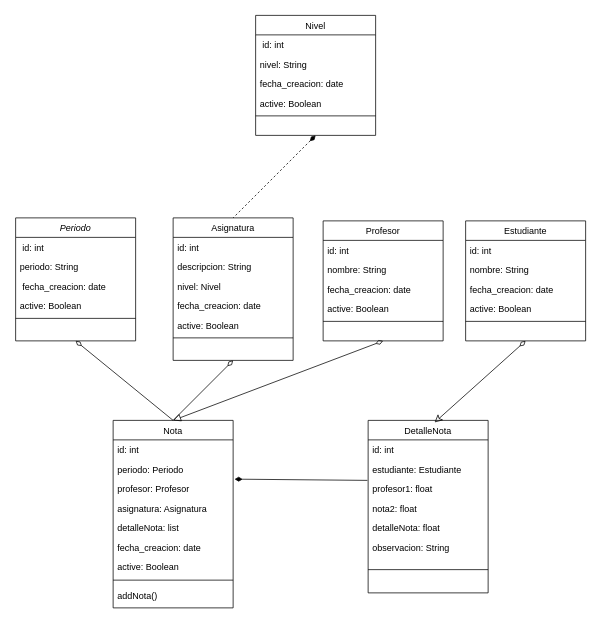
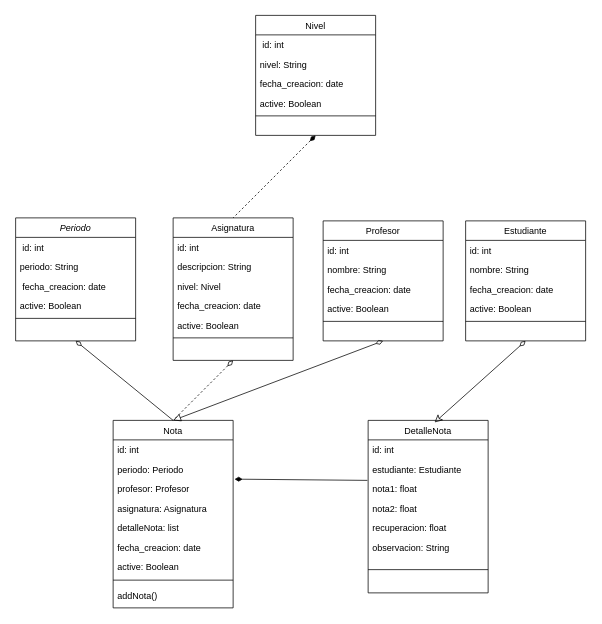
  <mxCell id="0" />
  <mxCell id="1" parent="0" />
  <mxCell id="2" value="Periodo" style="swimlane;fontStyle=2;align=center;verticalAlign=top;childLayout=stackLayout;horizontal=1;startSize=26;horizontalStack=0;resizeParent=1;resizeLast=0;collapsible=1;marginBottom=0;rounded=0;shadow=0;strokeWidth=1;" parent="1" vertex="1"><mxGeometry x="20" y="290" width="160" height="164" as="geometry"><mxRectangle x="230" y="140" width="160" height="26" as="alternateBounds" /></mxGeometry></mxCell>
  <mxCell id="3" value=" id: int" style="text;align=left;verticalAlign=top;spacingLeft=4;spacingRight=4;overflow=hidden;rotatable=0;points=[[0,0.5],[1,0.5]];portConstraint=eastwest;" parent="2" vertex="1"><mxGeometry y="26" width="160" height="26" as="geometry" /></mxCell>
  <mxCell id="4" value="periodo: String" style="text;align=left;verticalAlign=top;spacingLeft=4;spacingRight=4;overflow=hidden;rotatable=0;points=[[0,0.5],[1,0.5]];portConstraint=eastwest;rounded=0;shadow=0;html=0;" parent="2" vertex="1"><mxGeometry y="52" width="160" height="26" as="geometry" /></mxCell>
  <mxCell id="5" value=" fecha_creacion: date" style="text;align=left;verticalAlign=top;spacingLeft=4;spacingRight=4;overflow=hidden;rotatable=0;points=[[0,0.5],[1,0.5]];portConstraint=eastwest;rounded=0;shadow=0;html=0;" parent="2" vertex="1"><mxGeometry y="78" width="160" height="26" as="geometry" /></mxCell>
  <mxCell id="6" value="active: Boolean" style="text;align=left;verticalAlign=top;spacingLeft=4;spacingRight=4;overflow=hidden;rotatable=0;points=[[0,0.5],[1,0.5]];portConstraint=eastwest;rounded=0;shadow=0;html=0;" parent="2" vertex="1"><mxGeometry y="104" width="160" height="26" as="geometry" /></mxCell>
  <mxCell id="7" value="" style="line;html=1;strokeWidth=1;align=left;verticalAlign=middle;spacingTop=-1;spacingLeft=3;spacingRight=3;rotatable=0;labelPosition=right;points=[];portConstraint=eastwest;" parent="2" vertex="1"><mxGeometry y="130" width="160" height="8" as="geometry" /></mxCell>
  <mxCell id="8" value="Nivel" style="swimlane;fontStyle=0;align=center;verticalAlign=top;childLayout=stackLayout;horizontal=1;startSize=26;horizontalStack=0;resizeParent=1;resizeLast=0;collapsible=1;marginBottom=0;rounded=0;shadow=0;strokeWidth=1;" parent="1" vertex="1"><mxGeometry x="340" y="20" width="160" height="160" as="geometry"><mxRectangle x="130" y="380" width="160" height="26" as="alternateBounds" /></mxGeometry></mxCell>
  <mxCell id="9" value=" id: int" style="text;align=left;verticalAlign=top;spacingLeft=4;spacingRight=4;overflow=hidden;rotatable=0;points=[[0,0.5],[1,0.5]];portConstraint=eastwest;" parent="8" vertex="1"><mxGeometry y="26" width="160" height="26" as="geometry" /></mxCell>
  <mxCell id="10" value="nivel: String" style="text;align=left;verticalAlign=top;spacingLeft=4;spacingRight=4;overflow=hidden;rotatable=0;points=[[0,0.5],[1,0.5]];portConstraint=eastwest;rounded=0;shadow=0;html=0;" parent="8" vertex="1"><mxGeometry y="52" width="160" height="26" as="geometry" /></mxCell>
  <mxCell id="11" value="fecha_creacion: date" style="text;align=left;verticalAlign=top;spacingLeft=4;spacingRight=4;overflow=hidden;rotatable=0;points=[[0,0.5],[1,0.5]];portConstraint=eastwest;rounded=0;shadow=0;html=0;" parent="8" vertex="1"><mxGeometry y="78" width="160" height="26" as="geometry" /></mxCell>
  <mxCell id="12" value="active: Boolean" style="text;align=left;verticalAlign=top;spacingLeft=4;spacingRight=4;overflow=hidden;rotatable=0;points=[[0,0.5],[1,0.5]];portConstraint=eastwest;rounded=0;shadow=0;html=0;" parent="8" vertex="1"><mxGeometry y="104" width="160" height="26" as="geometry" /></mxCell>
  <mxCell id="13" value="" style="line;html=1;strokeWidth=1;align=left;verticalAlign=middle;spacingTop=-1;spacingLeft=3;spacingRight=3;rotatable=0;labelPosition=right;points=[];portConstraint=eastwest;" parent="8" vertex="1"><mxGeometry y="130" width="160" height="8" as="geometry" /></mxCell>
  <mxCell id="14" value="Asignatura" style="swimlane;fontStyle=0;align=center;verticalAlign=top;childLayout=stackLayout;horizontal=1;startSize=26;horizontalStack=0;resizeParent=1;resizeLast=0;collapsible=1;marginBottom=0;rounded=0;shadow=0;strokeWidth=1;" parent="1" vertex="1"><mxGeometry x="230" y="290" width="160" height="190" as="geometry"><mxRectangle x="130" y="380" width="160" height="26" as="alternateBounds" /></mxGeometry></mxCell>
  <mxCell id="15" value="id: int" style="text;align=left;verticalAlign=top;spacingLeft=4;spacingRight=4;overflow=hidden;rotatable=0;points=[[0,0.5],[1,0.5]];portConstraint=eastwest;" parent="14" vertex="1"><mxGeometry y="26" width="160" height="26" as="geometry" /></mxCell>
  <mxCell id="16" value="descripcion: String" style="text;align=left;verticalAlign=top;spacingLeft=4;spacingRight=4;overflow=hidden;rotatable=0;points=[[0,0.5],[1,0.5]];portConstraint=eastwest;rounded=0;shadow=0;html=0;" parent="14" vertex="1"><mxGeometry y="52" width="160" height="26" as="geometry" /></mxCell>
  <mxCell id="17" value="nivel: Nivel" style="text;align=left;verticalAlign=top;spacingLeft=4;spacingRight=4;overflow=hidden;rotatable=0;points=[[0,0.5],[1,0.5]];portConstraint=eastwest;rounded=0;shadow=0;html=0;" parent="14" vertex="1"><mxGeometry y="78" width="160" height="26" as="geometry" /></mxCell>
  <mxCell id="18" value="fecha_creacion: date" style="text;align=left;verticalAlign=top;spacingLeft=4;spacingRight=4;overflow=hidden;rotatable=0;points=[[0,0.5],[1,0.5]];portConstraint=eastwest;rounded=0;shadow=0;html=0;" parent="14" vertex="1"><mxGeometry y="104" width="160" height="26" as="geometry" /></mxCell>
  <mxCell id="19" value="active: Boolean" style="text;align=left;verticalAlign=top;spacingLeft=4;spacingRight=4;overflow=hidden;rotatable=0;points=[[0,0.5],[1,0.5]];portConstraint=eastwest;rounded=0;shadow=0;html=0;" parent="14" vertex="1"><mxGeometry y="130" width="160" height="26" as="geometry" /></mxCell>
  <mxCell id="20" value="" style="line;html=1;strokeWidth=1;align=left;verticalAlign=middle;spacingTop=-1;spacingLeft=3;spacingRight=3;rotatable=0;labelPosition=right;points=[];portConstraint=eastwest;" parent="14" vertex="1"><mxGeometry y="156" width="160" height="8" as="geometry" /></mxCell>
  <mxCell id="21" value="Profesor" style="swimlane;fontStyle=0;align=center;verticalAlign=top;childLayout=stackLayout;horizontal=1;startSize=26;horizontalStack=0;resizeParent=1;resizeLast=0;collapsible=1;marginBottom=0;rounded=0;shadow=0;strokeWidth=1;" parent="1" vertex="1"><mxGeometry x="430" y="294" width="160" height="160" as="geometry"><mxRectangle x="130" y="380" width="160" height="26" as="alternateBounds" /></mxGeometry></mxCell>
  <mxCell id="22" value="id: int" style="text;align=left;verticalAlign=top;spacingLeft=4;spacingRight=4;overflow=hidden;rotatable=0;points=[[0,0.5],[1,0.5]];portConstraint=eastwest;" parent="21" vertex="1"><mxGeometry y="26" width="160" height="26" as="geometry" /></mxCell>
  <mxCell id="23" value="nombre: String" style="text;align=left;verticalAlign=top;spacingLeft=4;spacingRight=4;overflow=hidden;rotatable=0;points=[[0,0.5],[1,0.5]];portConstraint=eastwest;rounded=0;shadow=0;html=0;" parent="21" vertex="1"><mxGeometry y="52" width="160" height="26" as="geometry" /></mxCell>
  <mxCell id="24" value="fecha_creacion: date" style="text;align=left;verticalAlign=top;spacingLeft=4;spacingRight=4;overflow=hidden;rotatable=0;points=[[0,0.5],[1,0.5]];portConstraint=eastwest;rounded=0;shadow=0;html=0;" parent="21" vertex="1"><mxGeometry y="78" width="160" height="26" as="geometry" /></mxCell>
  <mxCell id="25" value="active: Boolean" style="text;align=left;verticalAlign=top;spacingLeft=4;spacingRight=4;overflow=hidden;rotatable=0;points=[[0,0.5],[1,0.5]];portConstraint=eastwest;rounded=0;shadow=0;html=0;" parent="21" vertex="1"><mxGeometry y="104" width="160" height="26" as="geometry" /></mxCell>
  <mxCell id="26" value="" style="line;html=1;strokeWidth=1;align=left;verticalAlign=middle;spacingTop=-1;spacingLeft=3;spacingRight=3;rotatable=0;labelPosition=right;points=[];portConstraint=eastwest;" parent="21" vertex="1"><mxGeometry y="130" width="160" height="8" as="geometry" /></mxCell>
  <mxCell id="27" value="Nota" style="swimlane;fontStyle=0;align=center;verticalAlign=top;childLayout=stackLayout;horizontal=1;startSize=26;horizontalStack=0;resizeParent=1;resizeLast=0;collapsible=1;marginBottom=0;rounded=0;shadow=0;strokeWidth=1;" parent="1" vertex="1"><mxGeometry x="150" y="560" width="160" height="250" as="geometry"><mxRectangle x="130" y="380" width="160" height="26" as="alternateBounds" /></mxGeometry></mxCell>
  <mxCell id="28" value="id: int" style="text;align=left;verticalAlign=top;spacingLeft=4;spacingRight=4;overflow=hidden;rotatable=0;points=[[0,0.5],[1,0.5]];portConstraint=eastwest;" parent="27" vertex="1"><mxGeometry y="26" width="160" height="26" as="geometry" /></mxCell>
  <mxCell id="29" value="periodo: Periodo" style="text;align=left;verticalAlign=top;spacingLeft=4;spacingRight=4;overflow=hidden;rotatable=0;points=[[0,0.5],[1,0.5]];portConstraint=eastwest;" parent="27" vertex="1"><mxGeometry y="52" width="160" height="26" as="geometry" /></mxCell>
  <mxCell id="30" value="profesor: Profesor" style="text;align=left;verticalAlign=top;spacingLeft=4;spacingRight=4;overflow=hidden;rotatable=0;points=[[0,0.5],[1,0.5]];portConstraint=eastwest;rounded=0;shadow=0;html=0;" parent="27" vertex="1"><mxGeometry y="78" width="160" height="26" as="geometry" /></mxCell>
  <mxCell id="31" value="asignatura: Asignatura" style="text;align=left;verticalAlign=top;spacingLeft=4;spacingRight=4;overflow=hidden;rotatable=0;points=[[0,0.5],[1,0.5]];portConstraint=eastwest;rounded=0;shadow=0;html=0;" parent="27" vertex="1"><mxGeometry y="104" width="160" height="26" as="geometry" /></mxCell>
  <mxCell id="32" value="detalleNota: list" style="text;align=left;verticalAlign=top;spacingLeft=4;spacingRight=4;overflow=hidden;rotatable=0;points=[[0,0.5],[1,0.5]];portConstraint=eastwest;rounded=0;shadow=0;html=0;" parent="27" vertex="1"><mxGeometry y="130" width="160" height="26" as="geometry" /></mxCell>
  <mxCell id="33" value="fecha_creacion: date" style="text;align=left;verticalAlign=top;spacingLeft=4;spacingRight=4;overflow=hidden;rotatable=0;points=[[0,0.5],[1,0.5]];portConstraint=eastwest;rounded=0;shadow=0;html=0;" parent="27" vertex="1"><mxGeometry y="156" width="160" height="26" as="geometry" /></mxCell>
  <mxCell id="34" value="active: Boolean" style="text;align=left;verticalAlign=top;spacingLeft=4;spacingRight=4;overflow=hidden;rotatable=0;points=[[0,0.5],[1,0.5]];portConstraint=eastwest;rounded=0;shadow=0;html=0;" parent="27" vertex="1"><mxGeometry y="182" width="160" height="24" as="geometry" /></mxCell>
  <mxCell id="35" value="" style="line;html=1;strokeWidth=1;align=left;verticalAlign=middle;spacingTop=-1;spacingLeft=3;spacingRight=3;rotatable=0;labelPosition=right;points=[];portConstraint=eastwest;" parent="27" vertex="1"><mxGeometry y="206" width="160" height="14" as="geometry" /></mxCell>
  <mxCell id="36" value="addNota()" style="text;align=left;verticalAlign=top;spacingLeft=4;spacingRight=4;overflow=hidden;rotatable=0;points=[[0,0.5],[1,0.5]];portConstraint=eastwest;rounded=0;shadow=0;html=0;" parent="27" vertex="1"><mxGeometry y="220" width="160" height="24" as="geometry" /></mxCell>
  <mxCell id="37" value="Estudiante" style="swimlane;fontStyle=0;align=center;verticalAlign=top;childLayout=stackLayout;horizontal=1;startSize=26;horizontalStack=0;resizeParent=1;resizeLast=0;collapsible=1;marginBottom=0;rounded=0;shadow=0;strokeWidth=1;" parent="1" vertex="1"><mxGeometry x="620" y="294" width="160" height="160" as="geometry"><mxRectangle x="130" y="380" width="160" height="26" as="alternateBounds" /></mxGeometry></mxCell>
  <mxCell id="38" value="id: int" style="text;align=left;verticalAlign=top;spacingLeft=4;spacingRight=4;overflow=hidden;rotatable=0;points=[[0,0.5],[1,0.5]];portConstraint=eastwest;" parent="37" vertex="1"><mxGeometry y="26" width="160" height="26" as="geometry" /></mxCell>
  <mxCell id="39" value="nombre: String" style="text;align=left;verticalAlign=top;spacingLeft=4;spacingRight=4;overflow=hidden;rotatable=0;points=[[0,0.5],[1,0.5]];portConstraint=eastwest;rounded=0;shadow=0;html=0;" parent="37" vertex="1"><mxGeometry y="52" width="160" height="26" as="geometry" /></mxCell>
  <mxCell id="40" value="fecha_creacion: date" style="text;align=left;verticalAlign=top;spacingLeft=4;spacingRight=4;overflow=hidden;rotatable=0;points=[[0,0.5],[1,0.5]];portConstraint=eastwest;rounded=0;shadow=0;html=0;" parent="37" vertex="1"><mxGeometry y="78" width="160" height="26" as="geometry" /></mxCell>
  <mxCell id="41" value="active: Boolean" style="text;align=left;verticalAlign=top;spacingLeft=4;spacingRight=4;overflow=hidden;rotatable=0;points=[[0,0.5],[1,0.5]];portConstraint=eastwest;rounded=0;shadow=0;html=0;" parent="37" vertex="1"><mxGeometry y="104" width="160" height="26" as="geometry" /></mxCell>
  <mxCell id="42" value="" style="line;html=1;strokeWidth=1;align=left;verticalAlign=middle;spacingTop=-1;spacingLeft=3;spacingRight=3;rotatable=0;labelPosition=right;points=[];portConstraint=eastwest;" parent="37" vertex="1"><mxGeometry y="130" width="160" height="8" as="geometry" /></mxCell>
  <mxCell id="43" value="DetalleNota" style="swimlane;fontStyle=0;align=center;verticalAlign=top;childLayout=stackLayout;horizontal=1;startSize=26;horizontalStack=0;resizeParent=1;resizeLast=0;collapsible=1;marginBottom=0;rounded=0;shadow=0;strokeWidth=1;" parent="1" vertex="1"><mxGeometry x="490" y="560" width="160" height="230" as="geometry"><mxRectangle x="130" y="380" width="160" height="26" as="alternateBounds" /></mxGeometry></mxCell>
  <mxCell id="44" value="id: int" style="text;align=left;verticalAlign=top;spacingLeft=4;spacingRight=4;overflow=hidden;rotatable=0;points=[[0,0.5],[1,0.5]];portConstraint=eastwest;" parent="43" vertex="1"><mxGeometry y="26" width="160" height="26" as="geometry" /></mxCell>
  <mxCell id="45" value="estudiante: Estudiante" style="text;align=left;verticalAlign=top;spacingLeft=4;spacingRight=4;overflow=hidden;rotatable=0;points=[[0,0.5],[1,0.5]];portConstraint=eastwest;" parent="43" vertex="1"><mxGeometry y="52" width="160" height="26" as="geometry" /></mxCell>
- <mxCell id="46" value="profesor1: float" style="text;align=left;verticalAlign=top;spacingLeft=4;spacingRight=4;overflow=hidden;rotatable=0;points=[[0,0.5],[1,0.5]];portConstraint=eastwest;rounded=0;shadow=0;html=0;" parent="43" vertex="1"><mxGeometry y="78" width="160" height="26" as="geometry" /></mxCell>
+ <mxCell id="46" value="nota1: float" style="text;align=left;verticalAlign=top;spacingLeft=4;spacingRight=4;overflow=hidden;rotatable=0;points=[[0,0.5],[1,0.5]];portConstraint=eastwest;rounded=0;shadow=0;html=0;" parent="43" vertex="1"><mxGeometry y="78" width="160" height="26" as="geometry" /></mxCell>
  <mxCell id="47" value="nota2: float" style="text;align=left;verticalAlign=top;spacingLeft=4;spacingRight=4;overflow=hidden;rotatable=0;points=[[0,0.5],[1,0.5]];portConstraint=eastwest;rounded=0;shadow=0;html=0;" parent="43" vertex="1"><mxGeometry y="104" width="160" height="26" as="geometry" /></mxCell>
- <mxCell id="48" value="detalleNota: float" style="text;align=left;verticalAlign=top;spacingLeft=4;spacingRight=4;overflow=hidden;rotatable=0;points=[[0,0.5],[1,0.5]];portConstraint=eastwest;rounded=0;shadow=0;html=0;" parent="43" vertex="1"><mxGeometry y="130" width="160" height="26" as="geometry" /></mxCell>
+ <mxCell id="48" value="recuperacion: float" style="text;align=left;verticalAlign=top;spacingLeft=4;spacingRight=4;overflow=hidden;rotatable=0;points=[[0,0.5],[1,0.5]];portConstraint=eastwest;rounded=0;shadow=0;html=0;" parent="43" vertex="1"><mxGeometry y="130" width="160" height="26" as="geometry" /></mxCell>
  <mxCell id="49" value="observacion: String" style="text;align=left;verticalAlign=top;spacingLeft=4;spacingRight=4;overflow=hidden;rotatable=0;points=[[0,0.5],[1,0.5]];portConstraint=eastwest;rounded=0;shadow=0;html=0;" parent="43" vertex="1"><mxGeometry y="156" width="160" height="24" as="geometry" /></mxCell>
  <mxCell id="50" value="" style="line;html=1;strokeWidth=1;align=left;verticalAlign=middle;spacingTop=-1;spacingLeft=3;spacingRight=3;rotatable=0;labelPosition=right;points=[];portConstraint=eastwest;" parent="43" vertex="1"><mxGeometry y="180" width="160" height="38" as="geometry" /></mxCell>
  <mxCell id="51" value="" style="endArrow=none;startArrow=diamondThin;endFill=0;startFill=1;html=1;verticalAlign=bottom;labelBackgroundColor=none;strokeWidth=1;startSize=8;endSize=8;rounded=0;entryX=-0.006;entryY=0.077;entryDx=0;entryDy=0;entryPerimeter=0;exitX=1.012;exitY=0.014;exitDx=0;exitDy=0;exitPerimeter=0;" parent="1" source="30" target="46" edge="1"><mxGeometry width="160" relative="1" as="geometry"><mxPoint x="240" y="630" as="sourcePoint" /><mxPoint x="400" y="630" as="targetPoint" /></mxGeometry></mxCell>
  <mxCell id="52" value="" style="endArrow=none;startArrow=diamondThin;endFill=0;startFill=1;html=1;verticalAlign=bottom;labelBackgroundColor=none;strokeWidth=1;startSize=8;endSize=8;rounded=0;entryX=0.5;entryY=0;entryDx=0;entryDy=0;exitX=0.5;exitY=1;exitDx=0;exitDy=0;dashed=1;" parent="1" source="8" target="14" edge="1"><mxGeometry width="160" relative="1" as="geometry"><mxPoint x="173.56" y="230.57" as="sourcePoint" /><mxPoint x="286.44" y="120" as="targetPoint" /></mxGeometry></mxCell>
  <mxCell id="53" value="" style="endArrow=none;startArrow=diamondThin;endFill=0;startFill=0;html=1;verticalAlign=bottom;labelBackgroundColor=none;strokeWidth=1;startSize=8;endSize=8;rounded=0;exitX=0.5;exitY=1;exitDx=0;exitDy=0;entryX=0.5;entryY=0;entryDx=0;entryDy=0;" parent="1" source="2" target="27" edge="1"><mxGeometry width="160" relative="1" as="geometry"><mxPoint x="90" y="490" as="sourcePoint" /><mxPoint x="250" y="490" as="targetPoint" /></mxGeometry></mxCell>
- <mxCell id="54" value="" style="endArrow=none;startArrow=diamondThin;endFill=0;startFill=0;html=1;verticalAlign=bottom;labelBackgroundColor=none;strokeWidth=1;startSize=8;endSize=8;rounded=0;exitX=0.5;exitY=1;exitDx=0;exitDy=0;entryX=0.5;entryY=0;entryDx=0;entryDy=0;" parent="1" source="14" target="27" edge="1"><mxGeometry width="160" relative="1" as="geometry"><mxPoint x="110" y="464" as="sourcePoint" /><mxPoint x="240" y="570" as="targetPoint" /></mxGeometry></mxCell>
+ <mxCell id="54" value="" style="endArrow=none;startArrow=diamondThin;endFill=0;startFill=0;html=1;verticalAlign=bottom;labelBackgroundColor=none;strokeWidth=1;startSize=8;endSize=8;rounded=0;exitX=0.5;exitY=1;exitDx=0;exitDy=0;entryX=0.5;entryY=0;entryDx=0;entryDy=0;dashed=1;" parent="1" source="14" target="27" edge="1"><mxGeometry width="160" relative="1" as="geometry"><mxPoint x="110" y="464" as="sourcePoint" /><mxPoint x="240" y="570" as="targetPoint" /></mxGeometry></mxCell>
  <mxCell id="55" value="" style="endArrow=block;startArrow=diamondThin;endFill=0;startFill=0;html=1;verticalAlign=bottom;labelBackgroundColor=none;strokeWidth=1;startSize=8;endSize=8;rounded=0;exitX=0.5;exitY=1;exitDx=0;exitDy=0;entryX=0.5;entryY=0;entryDx=0;entryDy=0;" parent="1" source="21" target="27" edge="1"><mxGeometry width="160" relative="1" as="geometry"><mxPoint x="320" y="490" as="sourcePoint" /><mxPoint x="240" y="570" as="targetPoint" /></mxGeometry></mxCell>
  <mxCell id="56" value="" style="endArrow=classic;startArrow=diamondThin;endFill=0;startFill=0;html=1;verticalAlign=bottom;labelBackgroundColor=none;strokeWidth=1;startSize=8;endSize=8;rounded=0;exitX=0.5;exitY=1;exitDx=0;exitDy=0;entryX=0.554;entryY=0.012;entryDx=0;entryDy=0;entryPerimeter=0;" parent="1" source="37" target="43" edge="1"><mxGeometry width="160" relative="1" as="geometry"><mxPoint x="520" y="464" as="sourcePoint" /><mxPoint x="240" y="570" as="targetPoint" /></mxGeometry></mxCell>
